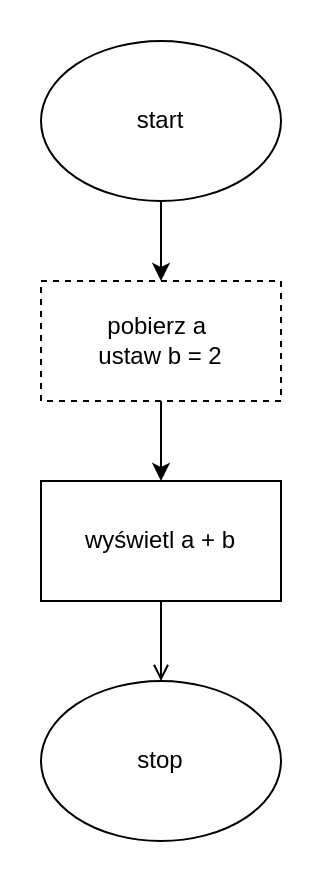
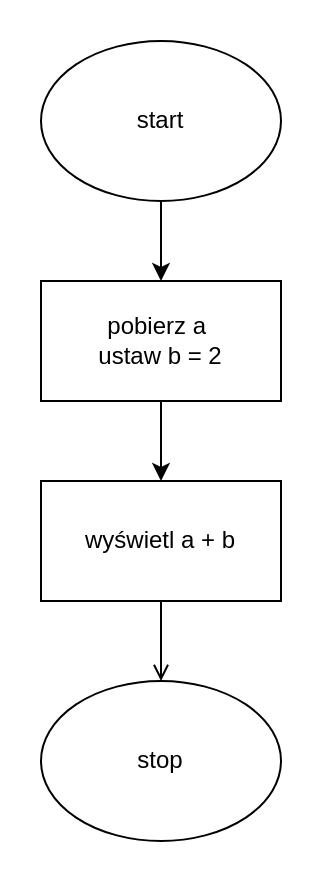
  <mxCell id="0" />
  <mxCell id="1" parent="0" />
  <mxCell id="2" value="" style="edgeStyle=orthogonalEdgeStyle;rounded=0;orthogonalLoop=1;jettySize=auto;html=1;" parent="1" source="3" target="5" edge="1"><mxGeometry relative="1" as="geometry" /></mxCell>
  <mxCell id="3" value="start" style="ellipse;whiteSpace=wrap;html=1;" parent="1" vertex="1"><mxGeometry x="20" y="20" width="120" height="80" as="geometry" /></mxCell>
  <mxCell id="4" value="" style="edgeStyle=orthogonalEdgeStyle;rounded=0;orthogonalLoop=1;jettySize=auto;html=1;" edge="1" parent="1" source="5" target="7"><mxGeometry relative="1" as="geometry" /></mxCell>
- <mxCell id="5" value="pobierz a&amp;nbsp;&lt;br&gt;ustaw b = 2" style="rounded=0;whiteSpace=wrap;html=1;dashed=1;" parent="1" vertex="1"><mxGeometry x="20" y="140" width="120" height="60" as="geometry" /></mxCell>
+ <mxCell id="5" value="pobierz a&amp;nbsp;&lt;br&gt;ustaw b = 2" style="rounded=0;whiteSpace=wrap;html=1;" parent="1" vertex="1"><mxGeometry x="20" y="140" width="120" height="60" as="geometry" /></mxCell>
  <mxCell id="6" value="" style="edgeStyle=orthogonalEdgeStyle;rounded=0;orthogonalLoop=1;jettySize=auto;html=1;endArrow=open;" edge="1" parent="1" source="7" target="8"><mxGeometry relative="1" as="geometry" /></mxCell>
  <mxCell id="7" value="wyświetl a + b" style="rounded=0;whiteSpace=wrap;html=1;" vertex="1" parent="1"><mxGeometry x="20" y="240" width="120" height="60" as="geometry" /></mxCell>
  <mxCell id="8" value="stop" style="ellipse;whiteSpace=wrap;html=1;" vertex="1" parent="1"><mxGeometry x="20" y="340" width="120" height="80" as="geometry" /></mxCell>
